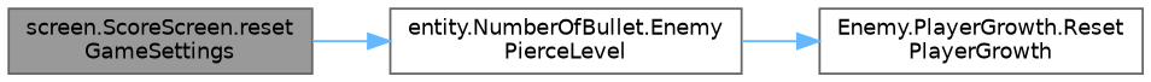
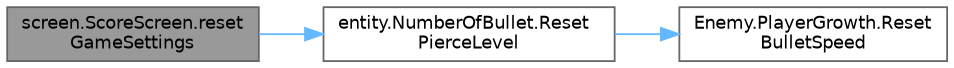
  digraph {
    rankdir=LR
    node [color=grey40 fillcolor=white fontname=Helvetica fontsize=10 shape=box style=filled]
    edge [color=steelblue1 fontname=Helvetica fontsize=10 labelfontname=Helvetica labelfontsize=10 style=solid]
    n1 [color=gray40 fillcolor=grey60 fontcolor=black height=0.2 label="screen.ScoreScreen.reset\lGameSettings" width=0.4]
-   n2 [height=0.2 label="entity.NumberOfBullet.Enemy\lPierceLevel" width=0.4]
-   n3 [height=0.2 label="Enemy.PlayerGrowth.Reset\lPlayerGrowth" width=0.4]
+   n2 [height=0.2 label="entity.NumberOfBullet.Reset\lPierceLevel" width=0.4]
+   n3 [height=0.2 label="Enemy.PlayerGrowth.Reset\lBulletSpeed" width=0.4]
    n1 -> n2
    n2 -> n3
  }
